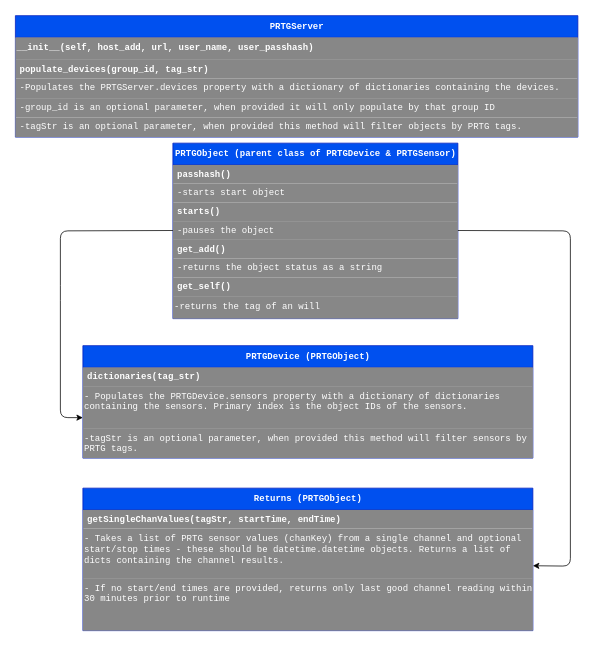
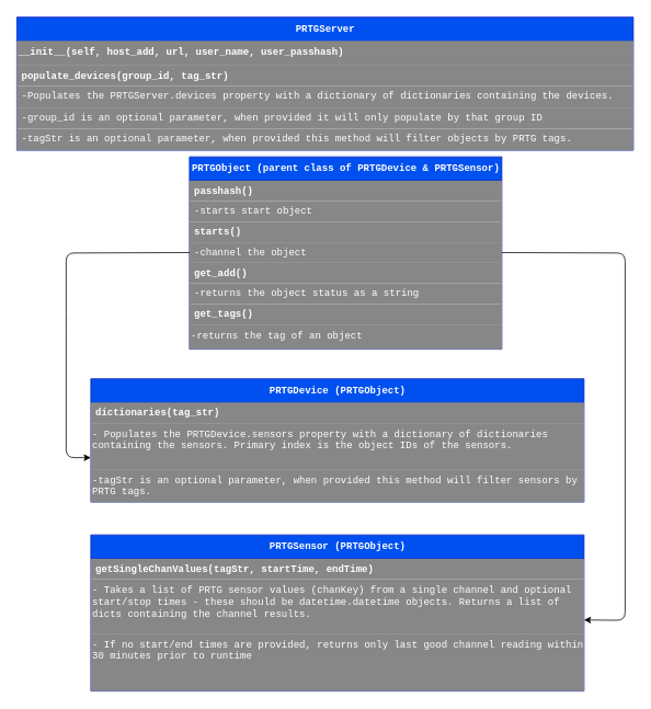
  <mxCell id="0" />
  <mxCell id="1" parent="0" />
  <mxCell id="2" value="PRTGServer" style="swimlane;fontStyle=1;align=center;verticalAlign=middle;childLayout=stackLayout;horizontal=1;startSize=29;horizontalStack=0;resizeParent=1;resizeParentMax=0;resizeLast=0;collapsible=0;marginBottom=0;html=1;fontFamily=Courier New;fontColor=#FFFFFF;labelBackgroundColor=none;fillColor=#0050ef;strokeColor=#001DBC;" parent="1" vertex="1"><mxGeometry x="20" y="20" width="750" height="162" as="geometry" /></mxCell>
  <mxCell id="3" value="__init__(self, host_add, url, user_name, user_passhash)" style="text;whiteSpace=wrap;html=1;fontFamily=Courier New;fontColor=#FFFFFF;fontStyle=1;fillColor=#878787;" vertex="1" parent="2"><mxGeometry y="29" width="750" height="30" as="geometry" /></mxCell>
  <mxCell id="4" value="populate_devices(group_id, tag_str)" style="text;html=1;strokeColor=none;fillColor=#878787;align=left;verticalAlign=middle;spacingLeft=4;spacingRight=4;overflow=hidden;rotatable=0;points=[[0,0.5],[1,0.5]];portConstraint=eastwest;fontStyle=1;fontFamily=Courier New;fontColor=#FFFFFF;labelBackgroundColor=none;" parent="2" vertex="1"><mxGeometry y="59" width="750" height="25" as="geometry" /></mxCell>
  <mxCell id="5" value="-Populates the PRTGServer.devices property with a dictionary of dictionaries containing the devices.&amp;nbsp;&lt;br&gt;" style="text;html=1;strokeColor=none;fillColor=#878787;align=left;verticalAlign=middle;spacingLeft=4;spacingRight=4;overflow=hidden;rotatable=0;points=[[0,0.5],[1,0.5]];portConstraint=eastwest;fontFamily=Courier New;fontColor=#FFFFFF;labelBackgroundColor=none;" parent="2" vertex="1"><mxGeometry y="84" width="750" height="26" as="geometry" /></mxCell>
  <mxCell id="6" value="&lt;div&gt;-group_id is an optional parameter, when provided it will only populate by that group ID&lt;/div&gt;" style="text;html=1;strokeColor=none;fillColor=#878787;align=left;verticalAlign=middle;spacingLeft=4;spacingRight=4;overflow=hidden;rotatable=0;points=[[0,0.5],[1,0.5]];portConstraint=eastwest;fontFamily=Courier New;fontColor=#FFFFFF;labelBackgroundColor=none;" parent="2" vertex="1"><mxGeometry y="110" width="750" height="26" as="geometry" /></mxCell>
  <mxCell id="7" value="&lt;div&gt;-&lt;span&gt;tagStr is an optional parameter, when provided this method will filter objects by PRTG tags.&lt;/span&gt;&lt;/div&gt;" style="text;html=1;strokeColor=none;fillColor=#878787;align=left;verticalAlign=middle;spacingLeft=4;spacingRight=4;overflow=hidden;rotatable=0;points=[[0,0.5],[1,0.5]];portConstraint=eastwest;fontFamily=Courier New;fontColor=#FFFFFF;labelBackgroundColor=none;" parent="2" vertex="1"><mxGeometry y="136" width="750" height="26" as="geometry" /></mxCell>
  <mxCell id="8" value="&lt;b&gt;PRTGDevice (PRTGObject)&lt;/b&gt;" style="swimlane;fontStyle=0;align=center;verticalAlign=middle;childLayout=stackLayout;horizontal=1;startSize=29;horizontalStack=0;resizeParent=1;resizeParentMax=0;resizeLast=0;collapsible=0;marginBottom=0;html=1;fontFamily=Courier New;fontColor=#FFFFFF;labelBackgroundColor=none;fillColor=#0050ef;strokeColor=#001DBC;" parent="1" vertex="1"><mxGeometry x="110" y="460" width="600" height="150" as="geometry" /></mxCell>
  <mxCell id="9" value="dictionaries(tag_str)" style="text;html=1;strokeColor=none;fillColor=#878787;align=left;verticalAlign=middle;spacingLeft=4;spacingRight=4;overflow=hidden;rotatable=0;points=[[0,0.5],[1,0.5]];portConstraint=eastwest;fontFamily=Courier New;fontColor=#FFFFFF;fontStyle=1;labelBackgroundColor=none;" parent="8" vertex="1"><mxGeometry y="29" width="600" height="25" as="geometry" /></mxCell>
  <mxCell id="10" value="- Populates the PRTGDevice.sensors property with a dictionary of dictionaries containing the sensors.&amp;nbsp;Primary index is the object IDs of the sensors.&lt;br&gt;" style="text;whiteSpace=wrap;html=1;fontFamily=Courier New;fontColor=#FFFFFF;labelBackgroundColor=none;fillColor=#878787;" parent="8" vertex="1"><mxGeometry y="54" width="600" height="56" as="geometry" /></mxCell>
  <mxCell id="11" value="&lt;span style=&quot;font-size: 12px; font-style: normal; font-weight: 400; letter-spacing: normal; text-align: left; text-indent: 0px; text-transform: none; word-spacing: 0px; display: inline; float: none;&quot;&gt;-tagStr is an optional parameter, when provided this method will filter sensors by PRTG tags.&lt;/span&gt;" style="text;whiteSpace=wrap;html=1;fontFamily=Courier New;fontColor=#FFFFFF;labelBackgroundColor=none;fillColor=#878787;" vertex="1" parent="8"><mxGeometry y="110" width="600" height="40" as="geometry" /></mxCell>
  <mxCell id="12" value="PRTGObject (parent class of PRTGDevice &amp;amp; PRTGSensor)" style="swimlane;fontStyle=1;align=center;verticalAlign=middle;childLayout=stackLayout;horizontal=1;startSize=29;horizontalStack=0;resizeParent=1;resizeParentMax=0;resizeLast=0;collapsible=0;marginBottom=0;html=1;fontFamily=Courier New;fontColor=#FFFFFF;labelBackgroundColor=none;fillColor=#0050ef;strokeColor=#001DBC;" parent="1" vertex="1"><mxGeometry x="230" y="190" width="380" height="234" as="geometry" /></mxCell>
  <mxCell id="13" value="&lt;b&gt;passhash()&lt;br&gt;&lt;/b&gt;" style="text;html=1;strokeColor=none;fillColor=#878787;align=left;verticalAlign=middle;spacingLeft=4;spacingRight=4;overflow=hidden;rotatable=0;points=[[0,0.5],[1,0.5]];portConstraint=eastwest;fontFamily=Courier New;fontColor=#FFFFFF;labelBackgroundColor=none;" parent="12" vertex="1"><mxGeometry y="29" width="380" height="25" as="geometry" /></mxCell>
  <mxCell id="14" value="-starts start object" style="text;html=1;strokeColor=none;fillColor=#878787;align=left;verticalAlign=middle;spacingLeft=4;spacingRight=4;overflow=hidden;rotatable=0;points=[[0,0.5],[1,0.5]];portConstraint=eastwest;fontFamily=Courier New;fontColor=#FFFFFF;labelBackgroundColor=none;" parent="12" vertex="1"><mxGeometry y="54" width="380" height="25" as="geometry" /></mxCell>
  <mxCell id="15" value="&lt;font&gt;&lt;b&gt;starts()&lt;/b&gt;&lt;/font&gt;" style="text;html=1;strokeColor=none;fillColor=#878787;align=left;verticalAlign=middle;spacingLeft=4;spacingRight=4;overflow=hidden;rotatable=0;points=[[0,0.5],[1,0.5]];portConstraint=eastwest;fontFamily=Courier New;fontColor=#FFFFFF;labelBackgroundColor=none;" parent="12" vertex="1"><mxGeometry y="79" width="380" height="25" as="geometry" /></mxCell>
- <mxCell id="16" value="-pauses the object" style="text;html=1;strokeColor=none;fillColor=#878787;align=left;verticalAlign=middle;spacingLeft=4;spacingRight=4;overflow=hidden;rotatable=0;points=[[0,0.5],[1,0.5]];portConstraint=eastwest;fontFamily=Courier New;fontColor=#FFFFFF;labelBackgroundColor=none;" parent="12" vertex="1"><mxGeometry y="104" width="380" height="25" as="geometry" /></mxCell>
+ <mxCell id="16" value="-channel the object" style="text;html=1;strokeColor=none;fillColor=#878787;align=left;verticalAlign=middle;spacingLeft=4;spacingRight=4;overflow=hidden;rotatable=0;points=[[0,0.5],[1,0.5]];portConstraint=eastwest;fontFamily=Courier New;fontColor=#FFFFFF;labelBackgroundColor=none;" parent="12" vertex="1"><mxGeometry y="104" width="380" height="25" as="geometry" /></mxCell>
  <mxCell id="17" value="&lt;font&gt;&lt;b&gt;get_add()&lt;br&gt;&lt;/b&gt;&lt;/font&gt;" style="text;html=1;strokeColor=none;fillColor=#878787;align=left;verticalAlign=middle;spacingLeft=4;spacingRight=4;overflow=hidden;rotatable=0;points=[[0,0.5],[1,0.5]];portConstraint=eastwest;fontFamily=Courier New;fontColor=#FFFFFF;labelBackgroundColor=none;" parent="12" vertex="1"><mxGeometry y="129" width="380" height="25" as="geometry" /></mxCell>
  <mxCell id="18" value="-returns the object status as a string" style="text;html=1;strokeColor=none;fillColor=#878787;align=left;verticalAlign=middle;spacingLeft=4;spacingRight=4;overflow=hidden;rotatable=0;points=[[0,0.5],[1,0.5]];portConstraint=eastwest;fontFamily=Courier New;fontColor=#FFFFFF;labelBackgroundColor=none;" parent="12" vertex="1"><mxGeometry y="154" width="380" height="25" as="geometry" /></mxCell>
- <mxCell id="19" value="&lt;font&gt;&lt;b&gt;get_self()&lt;br&gt;&lt;/b&gt;&lt;/font&gt;" style="text;html=1;strokeColor=none;fillColor=#878787;align=left;verticalAlign=middle;spacingLeft=4;spacingRight=4;overflow=hidden;rotatable=0;points=[[0,0.5],[1,0.5]];portConstraint=eastwest;fontFamily=Courier New;fontColor=#FFFFFF;labelBackgroundColor=none;" parent="12" vertex="1"><mxGeometry y="179" width="380" height="25" as="geometry" /></mxCell>
- <mxCell id="20" value="-returns the tag of an will" style="text;whiteSpace=wrap;html=1;fontFamily=Courier New;fontColor=#FFFFFF;labelBackgroundColor=none;fillColor=#878787;" parent="12" vertex="1"><mxGeometry y="204" width="380" height="30" as="geometry" /></mxCell>
- <mxCell id="21" value="&lt;b&gt;Returns (PRTGObject)&lt;/b&gt;" style="swimlane;fontStyle=0;align=center;verticalAlign=middle;childLayout=stackLayout;horizontal=1;startSize=29;horizontalStack=0;resizeParent=1;resizeParentMax=0;resizeLast=0;collapsible=0;marginBottom=0;html=1;fontFamily=Courier New;fontColor=#FFFFFF;labelBackgroundColor=none;fillColor=#0050ef;strokeColor=#001DBC;" parent="1" vertex="1"><mxGeometry x="110" y="650" width="600" height="190" as="geometry" /></mxCell>
+ <mxCell id="19" value="&lt;font&gt;&lt;b&gt;get_tags()&lt;br&gt;&lt;/b&gt;&lt;/font&gt;" style="text;html=1;strokeColor=none;fillColor=#878787;align=left;verticalAlign=middle;spacingLeft=4;spacingRight=4;overflow=hidden;rotatable=0;points=[[0,0.5],[1,0.5]];portConstraint=eastwest;fontFamily=Courier New;fontColor=#FFFFFF;labelBackgroundColor=none;" parent="12" vertex="1"><mxGeometry y="179" width="380" height="25" as="geometry" /></mxCell>
+ <mxCell id="20" value="-returns the tag of an object" style="text;whiteSpace=wrap;html=1;fontFamily=Courier New;fontColor=#FFFFFF;labelBackgroundColor=none;fillColor=#878787;" parent="12" vertex="1"><mxGeometry y="204" width="380" height="30" as="geometry" /></mxCell>
+ <mxCell id="21" value="&lt;b&gt;PRTGSensor (PRTGObject)&lt;/b&gt;" style="swimlane;fontStyle=0;align=center;verticalAlign=middle;childLayout=stackLayout;horizontal=1;startSize=29;horizontalStack=0;resizeParent=1;resizeParentMax=0;resizeLast=0;collapsible=0;marginBottom=0;html=1;fontFamily=Courier New;fontColor=#FFFFFF;labelBackgroundColor=none;fillColor=#0050ef;strokeColor=#001DBC;" parent="1" vertex="1"><mxGeometry x="110" y="650" width="600" height="190" as="geometry" /></mxCell>
  <mxCell id="22" value="getSingleChanValues(tagStr, startTime, endTime)" style="text;html=1;strokeColor=none;fillColor=#878787;align=left;verticalAlign=middle;spacingLeft=4;spacingRight=4;overflow=hidden;rotatable=0;points=[[0,0.5],[1,0.5]];portConstraint=eastwest;fontFamily=Courier New;fontColor=#FFFFFF;fontStyle=1;labelBackgroundColor=none;" parent="21" vertex="1"><mxGeometry y="29" width="600" height="25" as="geometry" /></mxCell>
  <mxCell id="23" value="- Takes a list of PRTG sensor values (chanKey) from a single channel and optional start/stop times - these should be datetime.datetime objects. Returns a list of dicts containing the channel results.&amp;nbsp;" style="text;whiteSpace=wrap;html=1;fontFamily=Courier New;fontColor=#FFFFFF;labelBackgroundColor=none;fillColor=#878787;" parent="21" vertex="1"><mxGeometry y="54" width="600" height="66" as="geometry" /></mxCell>
  <mxCell id="24" value="&lt;span style=&quot;font-size: 12px; font-style: normal; font-weight: 400; letter-spacing: normal; text-align: left; text-indent: 0px; text-transform: none; word-spacing: 0px; display: inline; float: none;&quot;&gt;- If no start/end times are provided, returns only last good channel reading within 30 minutes prior to runtime&lt;/span&gt;" style="text;whiteSpace=wrap;html=1;fontFamily=Courier New;fontColor=#FFFFFF;labelBackgroundColor=none;fillColor=#878787;" vertex="1" parent="21"><mxGeometry y="120" width="600" height="70" as="geometry" /></mxCell>
  <mxCell id="25" style="edgeStyle=none;html=1;entryX=0;entryY=0.75;entryDx=0;entryDy=0;fontFamily=Courier New;fontColor=#FFFFFF;exitX=0;exitY=0.5;exitDx=0;exitDy=0;labelBackgroundColor=none;" parent="1" source="16" target="10" edge="1"><mxGeometry relative="1" as="geometry"><Array as="points"><mxPoint x="80" y="307" /><mxPoint x="80" y="390" /><mxPoint x="80" y="556" /></Array></mxGeometry></mxCell>
  <mxCell id="26" style="edgeStyle=none;html=1;exitX=1;exitY=0.5;exitDx=0;exitDy=0;fontFamily=Courier New;fontColor=#FFFFFF;entryX=1;entryY=0.75;entryDx=0;entryDy=0;labelBackgroundColor=none;" parent="1" source="16" target="23" edge="1"><mxGeometry relative="1" as="geometry"><mxPoint x="760" y="306.667" as="targetPoint" /><Array as="points"><mxPoint x="760" y="307" /><mxPoint x="760" y="754" /></Array></mxGeometry></mxCell>
